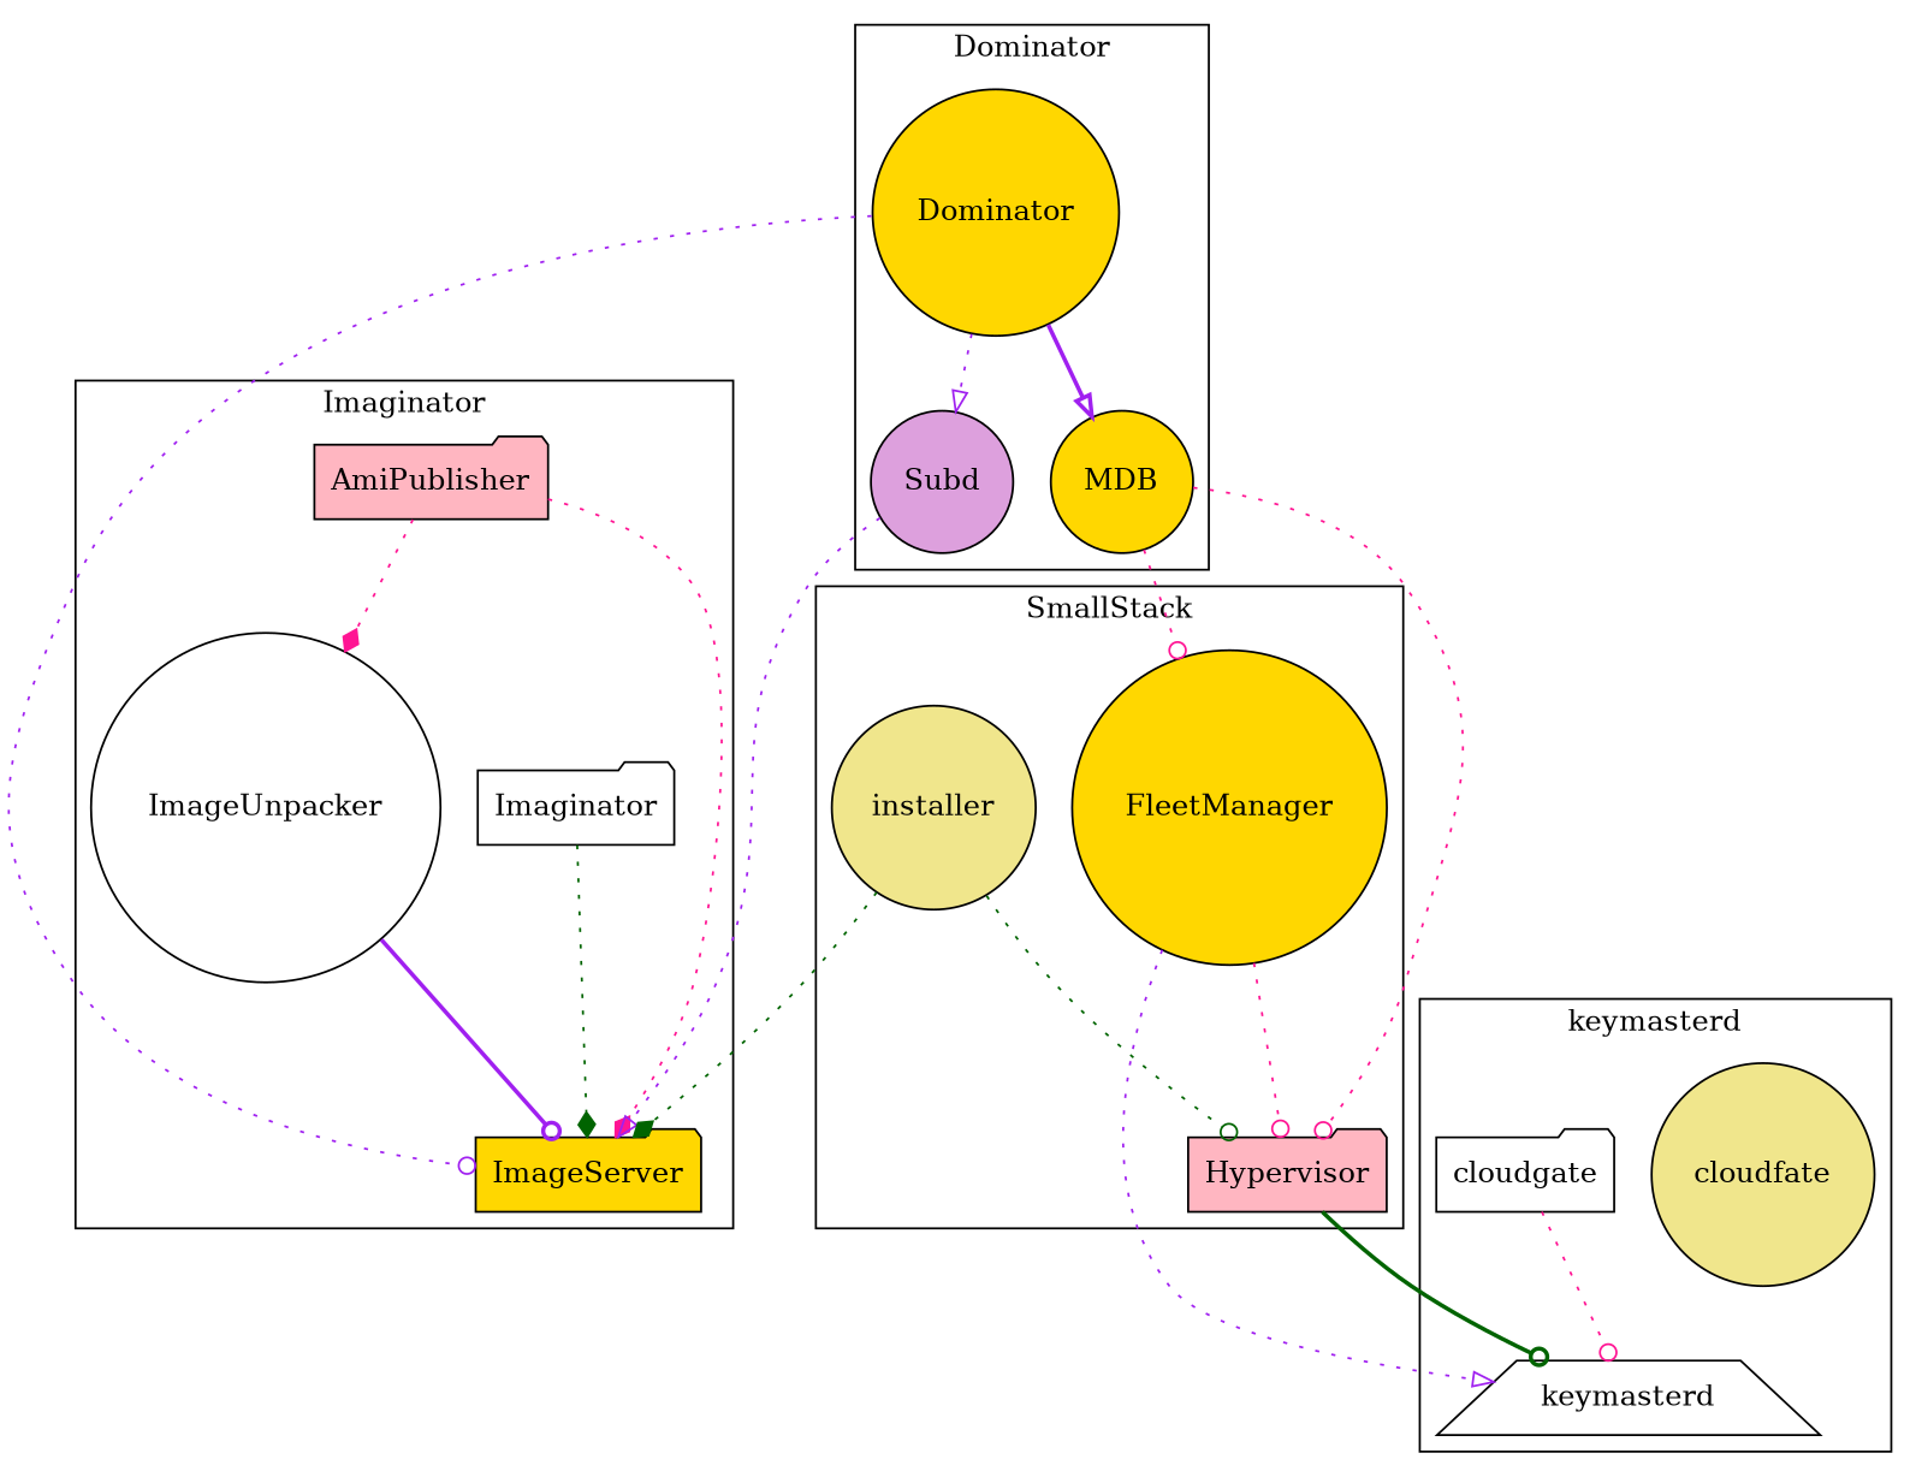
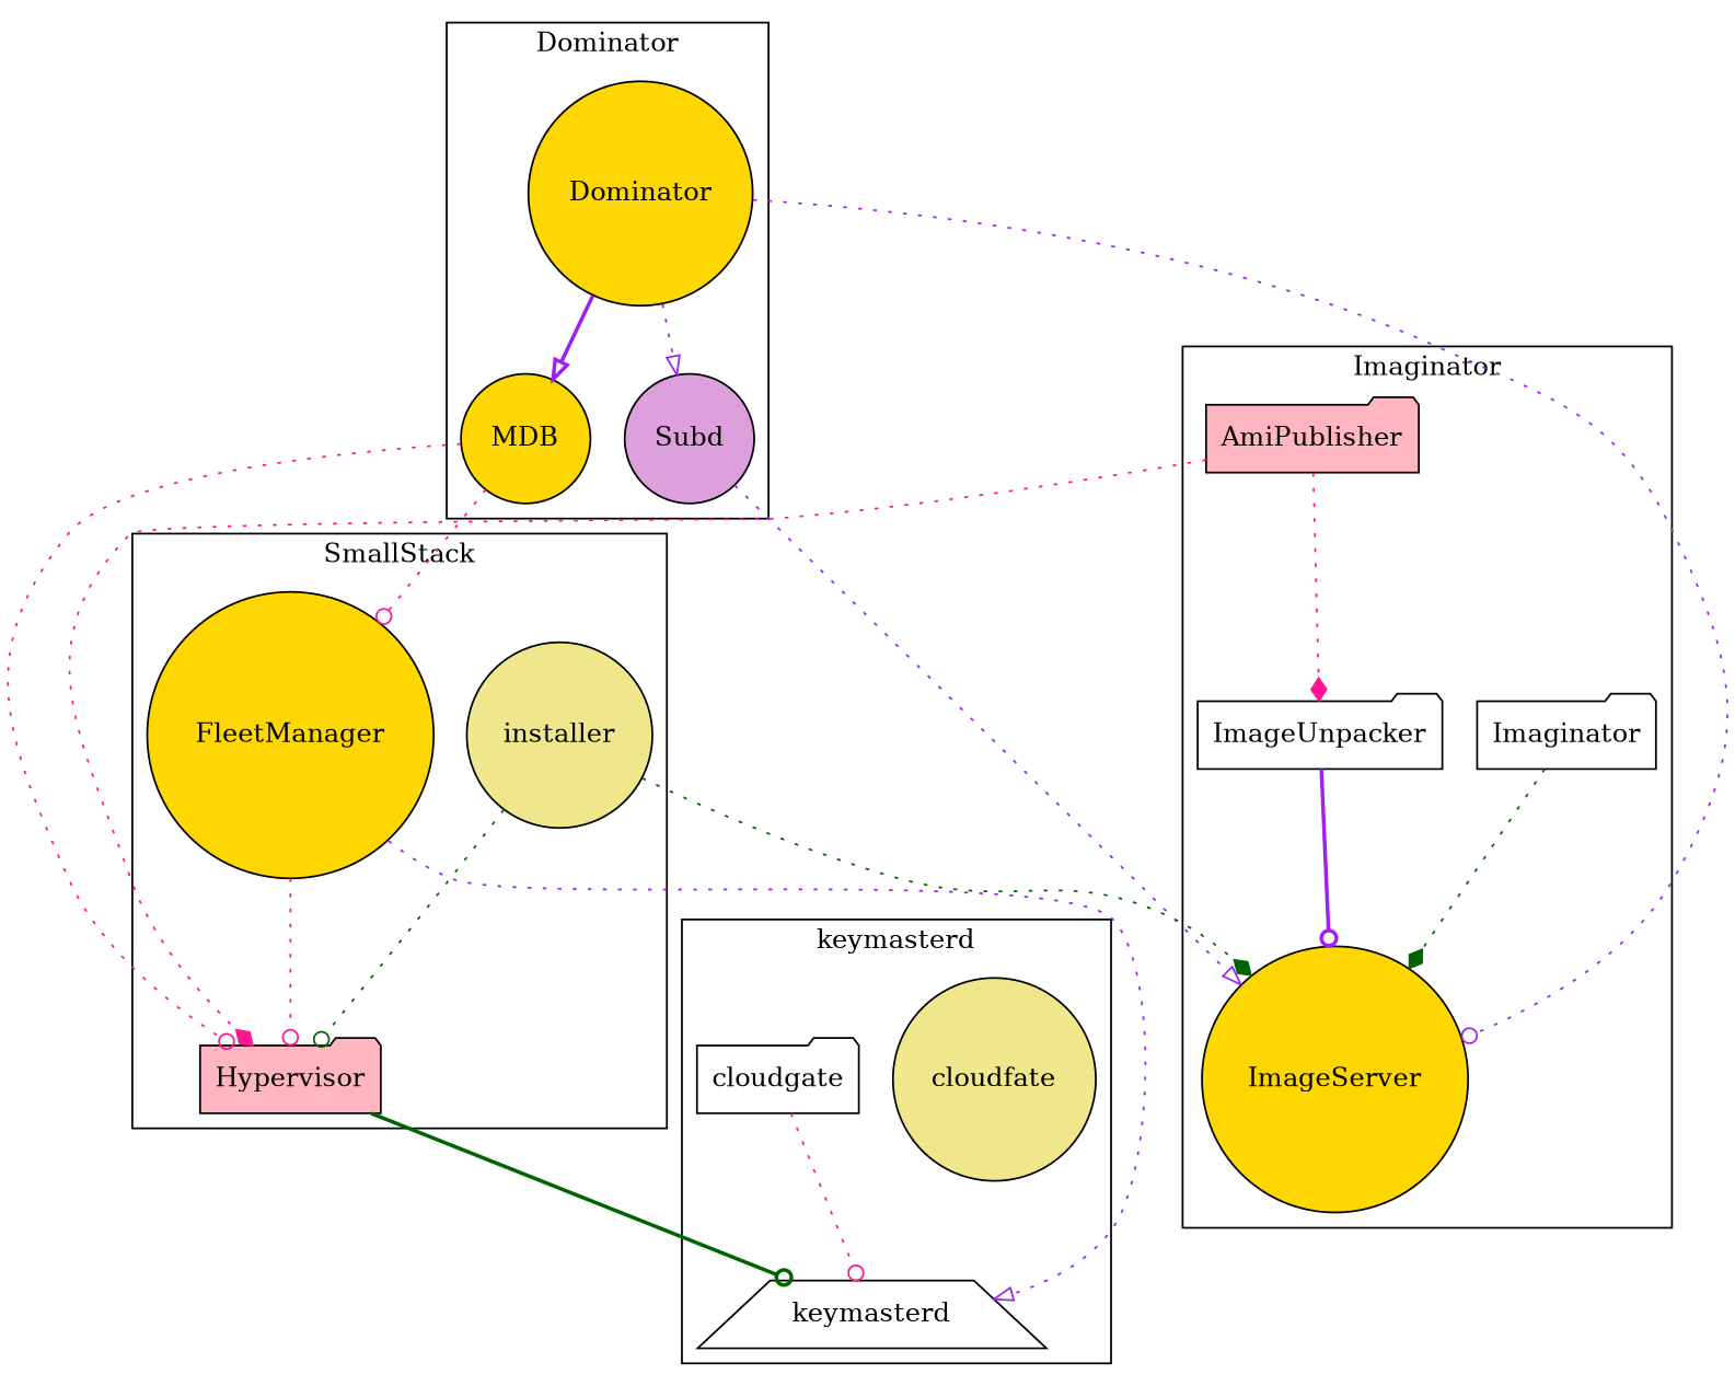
  digraph {
    node [fillcolor=white shape=circle style=filled]
    edge [arrowhead=odot color=deeppink style=dotted]
    keymasterd [shape=trapezium]
    cloudfate [fillcolor=khaki]
    cloudgate [shape=folder]
    Imaginator [shape=folder]
-   ImageServer [fillcolor=gold shape=folder]
+   ImageServer [fillcolor=gold]
    AmiPublisher [fillcolor=lightpink shape=folder]
-   ImageUnpacker
+   ImageUnpacker [shape=folder]
    Dominator [fillcolor=gold]
    MDB [fillcolor=gold]
    Subd [fillcolor=plum]
    FleetManager [fillcolor=gold]
    Hypervisor [fillcolor=lightpink shape=folder]
    installer [fillcolor=khaki]
    subgraph cluster_1 {
      label=keymasterd
      keymasterd
      cloudfate
      cloudgate
    }
    subgraph cluster_2 {
      label=Imaginator
      Imaginator
      ImageServer
      AmiPublisher
      ImageUnpacker
    }
    subgraph cluster_3 {
      label=Dominator
      Dominator
      MDB
      Subd
    }
    subgraph cluster_4 {
      label=SmallStack
      FleetManager
      Hypervisor
      installer
    }
    cloudgate -> keymasterd
    Imaginator -> ImageServer [arrowhead=diamond color=darkgreen]
-   AmiPublisher -> ImageServer [arrowhead=diamond]
+   AmiPublisher -> Hypervisor [arrowhead=diamond]
    AmiPublisher -> ImageUnpacker [arrowhead=diamond]
    ImageUnpacker -> ImageServer [color=purple style=bold]
    Dominator -> ImageServer [color=purple]
    Dominator -> MDB [arrowhead=onormal color=purple style=bold]
    Dominator -> Subd [arrowhead=onormal color=purple]
    MDB -> FleetManager
    MDB -> Hypervisor
    Subd -> ImageServer [arrowhead=onormal color=purple]
    FleetManager -> keymasterd [arrowhead=onormal color=purple]
    FleetManager -> Hypervisor
    Hypervisor -> keymasterd [color=darkgreen style=bold]
    installer -> ImageServer [arrowhead=diamond color=darkgreen]
    installer -> Hypervisor [color=darkgreen]
  }
